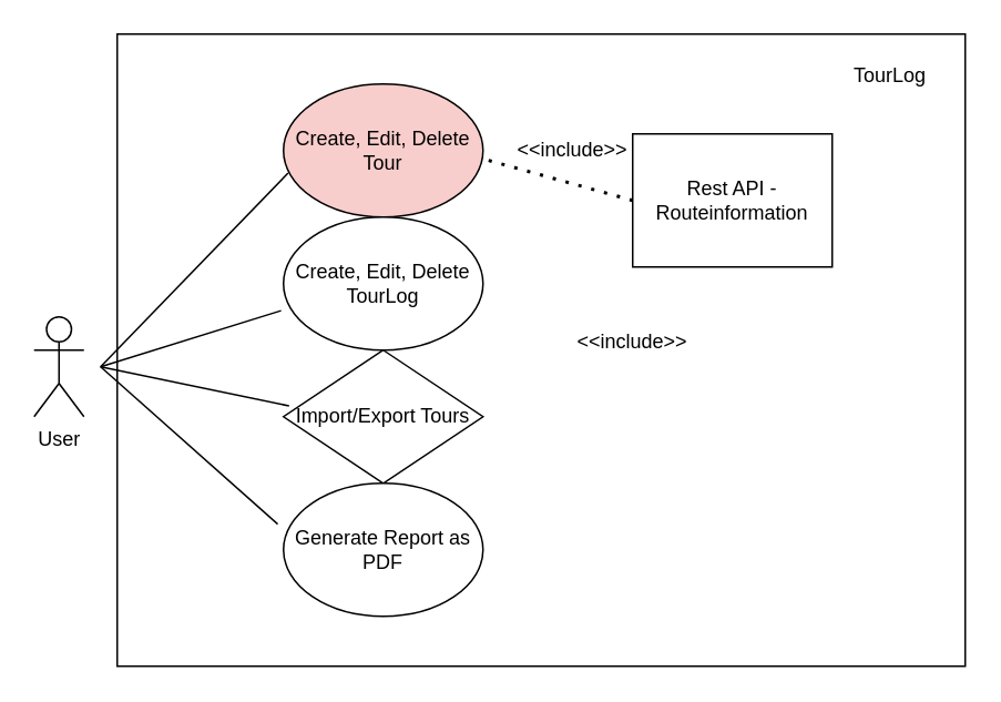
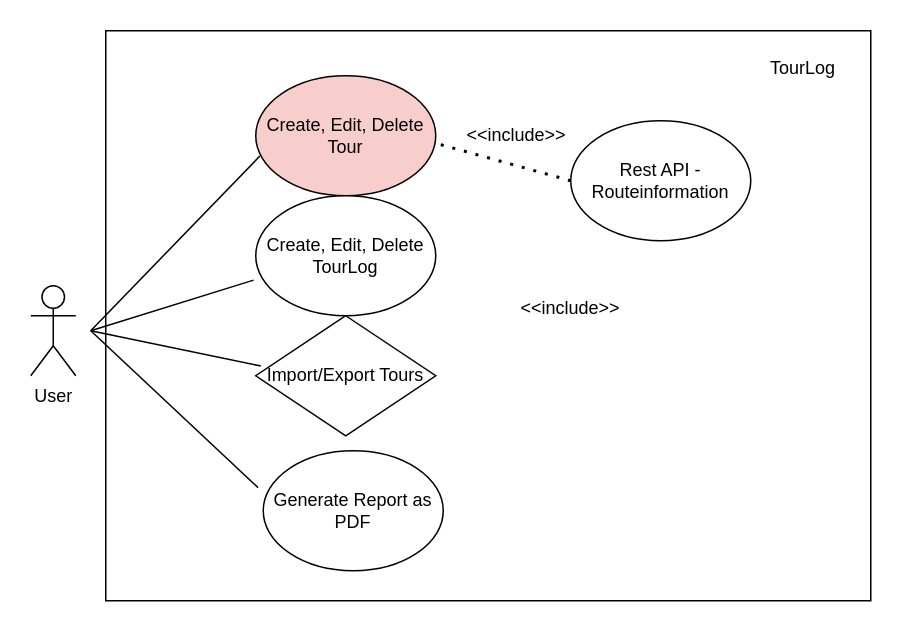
  <mxCell id="0" />
  <mxCell id="1" parent="0" />
  <mxCell id="2" value="" style="rounded=0;whiteSpace=wrap;html=1;" vertex="1" parent="1"><mxGeometry x="70" y="20" width="510" height="380" as="geometry" /></mxCell>
  <mxCell id="3" value="User" style="shape=umlActor;verticalLabelPosition=bottom;verticalAlign=top;html=1;outlineConnect=0;" vertex="1" parent="1"><mxGeometry x="20" y="190" width="30" height="60" as="geometry" /></mxCell>
  <mxCell id="4" value="Create, Edit, Delete Tour" style="ellipse;whiteSpace=wrap;html=1;fillColor=#f8cecc;" vertex="1" parent="1"><mxGeometry x="170" y="50" width="120" height="80" as="geometry" /></mxCell>
  <mxCell id="5" value="Create, Edit, Delete TourLog" style="ellipse;whiteSpace=wrap;html=1;" vertex="1" parent="1"><mxGeometry x="170" y="130" width="120" height="80" as="geometry" /></mxCell>
  <mxCell id="6" value="Import/Export Tours" style="rhombus;whiteSpace=wrap;html=1;" vertex="1" parent="1"><mxGeometry x="170" y="210" width="120" height="80" as="geometry" /></mxCell>
- <mxCell id="7" value="Generate Report as PDF" style="ellipse;whiteSpace=wrap;html=1;" vertex="1" parent="1"><mxGeometry x="170" y="290" width="120" height="80" as="geometry" /></mxCell>
+ <mxCell id="7" value="Generate Report as PDF" style="ellipse;whiteSpace=wrap;html=1;" vertex="1" parent="1"><mxGeometry x="175" y="300" width="120" height="80" as="geometry" /></mxCell>
  <mxCell id="8" value="" style="endArrow=none;html=1;rounded=0;entryX=0.023;entryY=0.669;entryDx=0;entryDy=0;entryPerimeter=0;" edge="1" parent="1" target="4"><mxGeometry width="50" height="50" relative="1" as="geometry"><mxPoint x="60" y="220" as="sourcePoint" /><mxPoint x="160" y="110" as="targetPoint" /></mxGeometry></mxCell>
  <mxCell id="9" value="" style="endArrow=none;html=1;rounded=0;entryX=-0.012;entryY=0.703;entryDx=0;entryDy=0;entryPerimeter=0;" edge="1" parent="1" target="5"><mxGeometry width="50" height="50" relative="1" as="geometry"><mxPoint x="60" y="220" as="sourcePoint" /><mxPoint x="340" y="230" as="targetPoint" /></mxGeometry></mxCell>
  <mxCell id="10" value="" style="endArrow=none;html=1;rounded=0;entryX=0.028;entryY=0.419;entryDx=0;entryDy=0;entryPerimeter=0;" edge="1" parent="1" target="6"><mxGeometry width="50" height="50" relative="1" as="geometry"><mxPoint x="60" y="220" as="sourcePoint" /><mxPoint x="340" y="230" as="targetPoint" /></mxGeometry></mxCell>
  <mxCell id="11" value="" style="endArrow=none;html=1;rounded=0;entryX=-0.029;entryY=0.307;entryDx=0;entryDy=0;entryPerimeter=0;" edge="1" parent="1" target="7"><mxGeometry width="50" height="50" relative="1" as="geometry"><mxPoint x="60" y="220" as="sourcePoint" /><mxPoint x="340" y="230" as="targetPoint" /></mxGeometry></mxCell>
- <mxCell id="12" value="Rest API - Routeinformation" style="whiteSpace=wrap;html=1;rounded=0;" vertex="1" parent="1"><mxGeometry x="380" y="80" width="120" height="80" as="geometry" /></mxCell>
+ <mxCell id="12" value="Rest API - Routeinformation" style="ellipse;whiteSpace=wrap;html=1;" vertex="1" parent="1"><mxGeometry x="380" y="80" width="120" height="80" as="geometry" /></mxCell>
  <mxCell id="13" value="" style="endArrow=none;dashed=1;html=1;dashPattern=1 3;strokeWidth=2;rounded=0;entryX=0;entryY=0.5;entryDx=0;entryDy=0;exitX=1.028;exitY=0.574;exitDx=0;exitDy=0;exitPerimeter=0;" edge="1" parent="1" source="4" target="12"><mxGeometry width="50" height="50" relative="1" as="geometry"><mxPoint x="290" y="210" as="sourcePoint" /><mxPoint x="340" y="160" as="targetPoint" /></mxGeometry></mxCell>
  <mxCell id="14" value="&amp;lt;&amp;lt;include&amp;gt;&amp;gt;" style="text;html=1;align=center;verticalAlign=middle;whiteSpace=wrap;rounded=0;" vertex="1" parent="1"><mxGeometry x="350" y="190" width="60" height="30" as="geometry" /></mxCell>
  <mxCell id="15" value="&amp;lt;&amp;lt;include&amp;gt;&amp;gt;" style="text;html=1;align=center;verticalAlign=middle;whiteSpace=wrap;rounded=0;" vertex="1" parent="1"><mxGeometry x="314" y="75" width="60" height="30" as="geometry" /></mxCell>
  <mxCell id="16" value="TourLog" style="text;html=1;align=center;verticalAlign=middle;whiteSpace=wrap;rounded=0;" vertex="1" parent="1"><mxGeometry x="500" y="30" width="70" height="30" as="geometry" /></mxCell>
